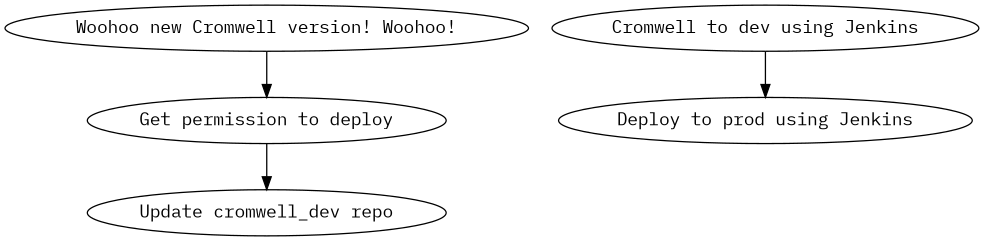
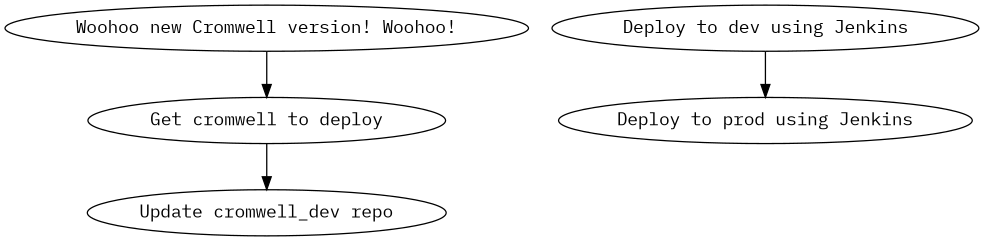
  digraph {
    fontname="IBM Plex Mono"
    node [fontname="IBM Plex Mono" shape=oval]
    edge [fontname="IBM Plex Mono"]
    n1 [label="Woohoo new Cromwell version! Woohoo!"]
-   n2 [label="Get permission to deploy"]
+   n2 [label="Get cromwell to deploy"]
    n3 [label="Update cromwell_dev repo"]
-   n4 [label="Cromwell to dev using Jenkins"]
+   n4 [label="Deploy to dev using Jenkins"]
    n5 [label="Deploy to prod using Jenkins"]
    n1 -> n2
    n2 -> n3
    n4 -> n5
  }
